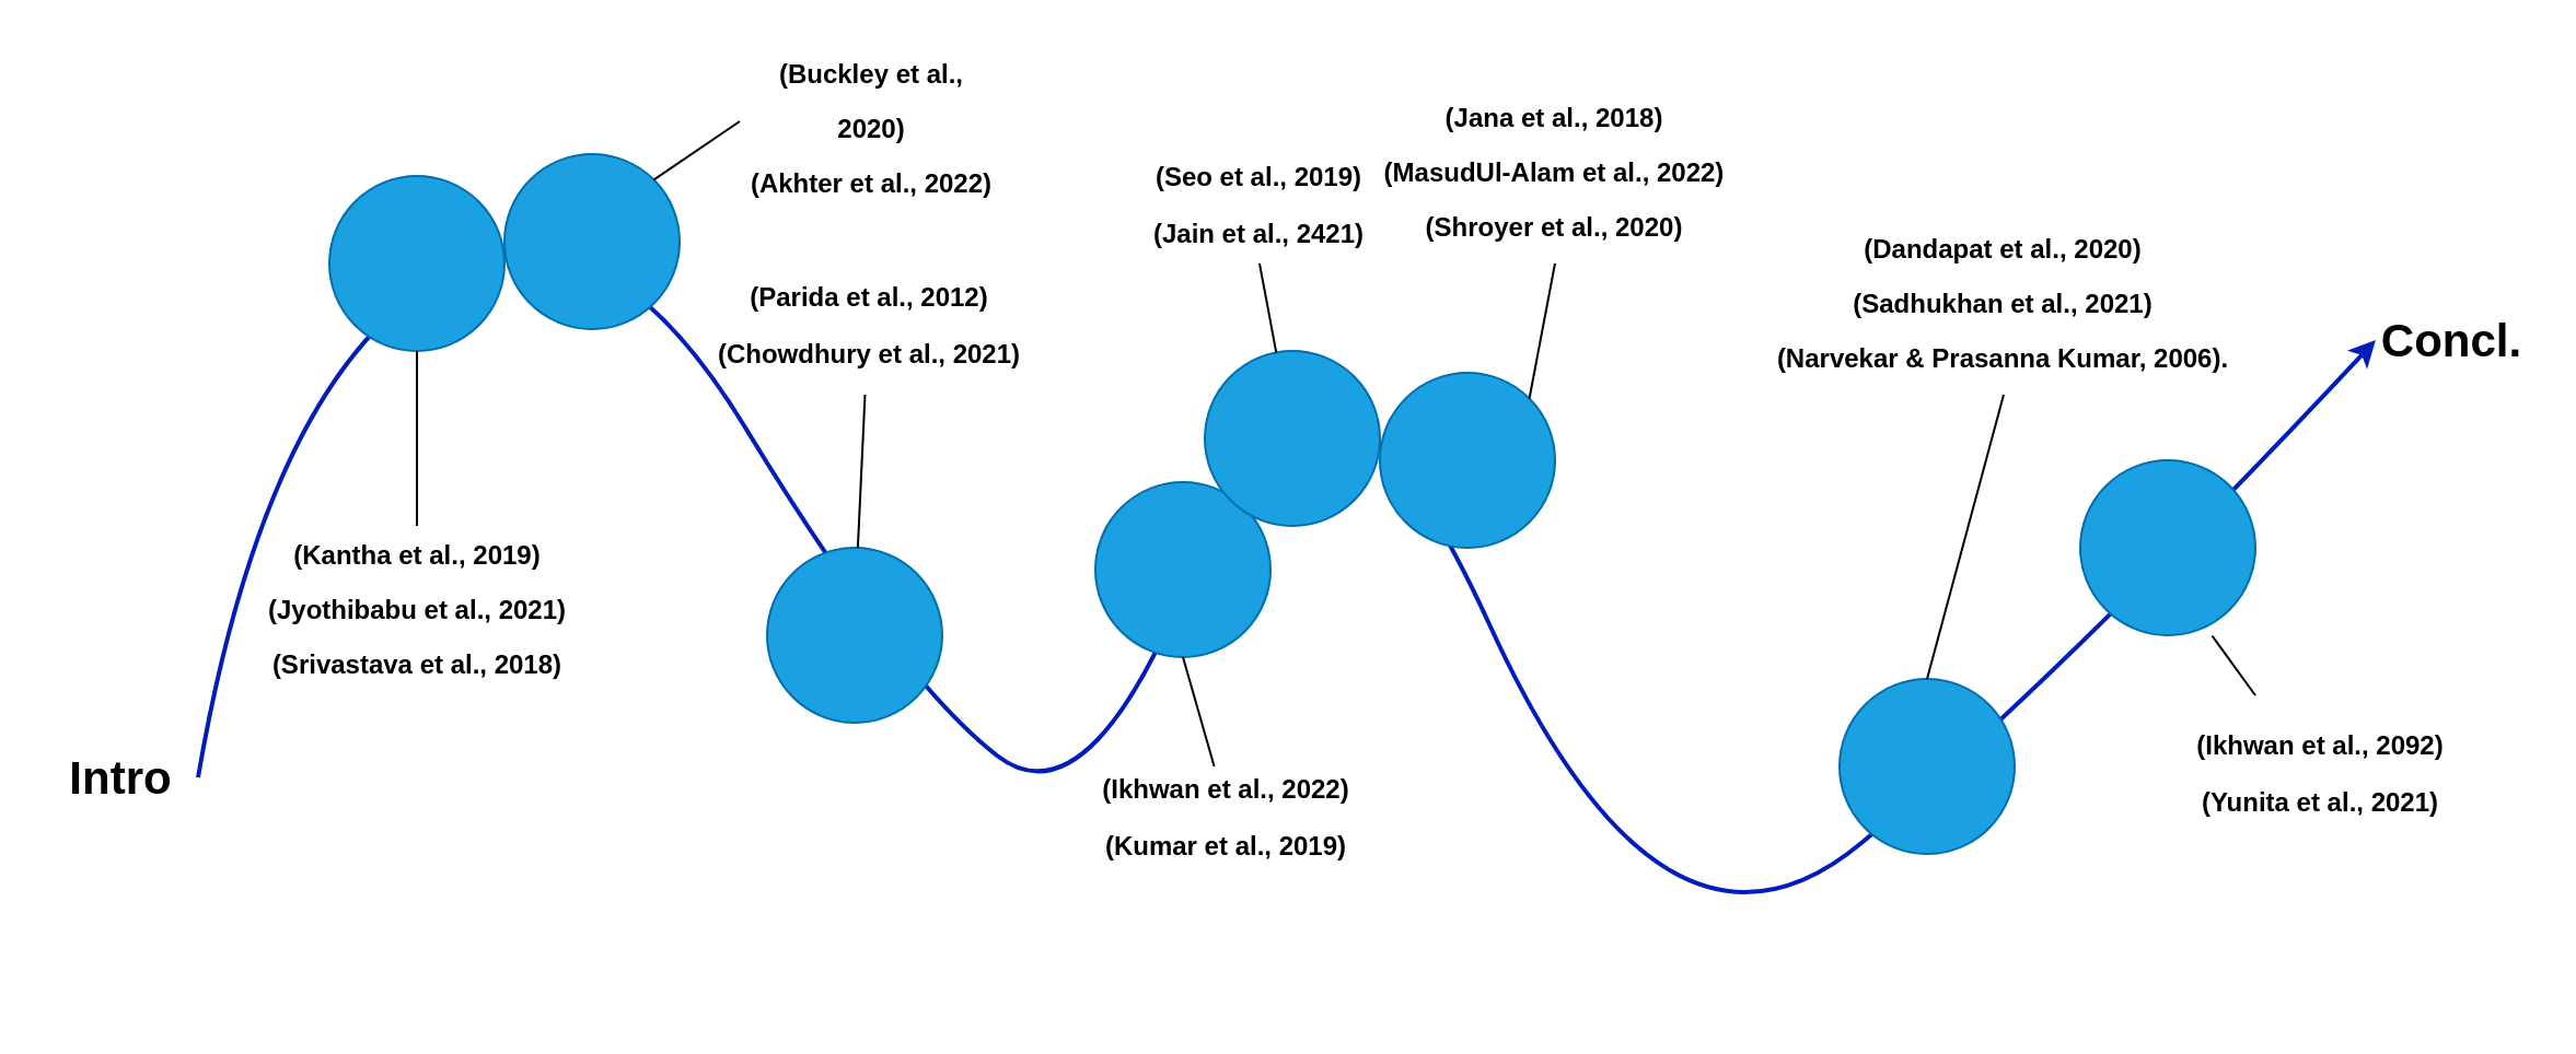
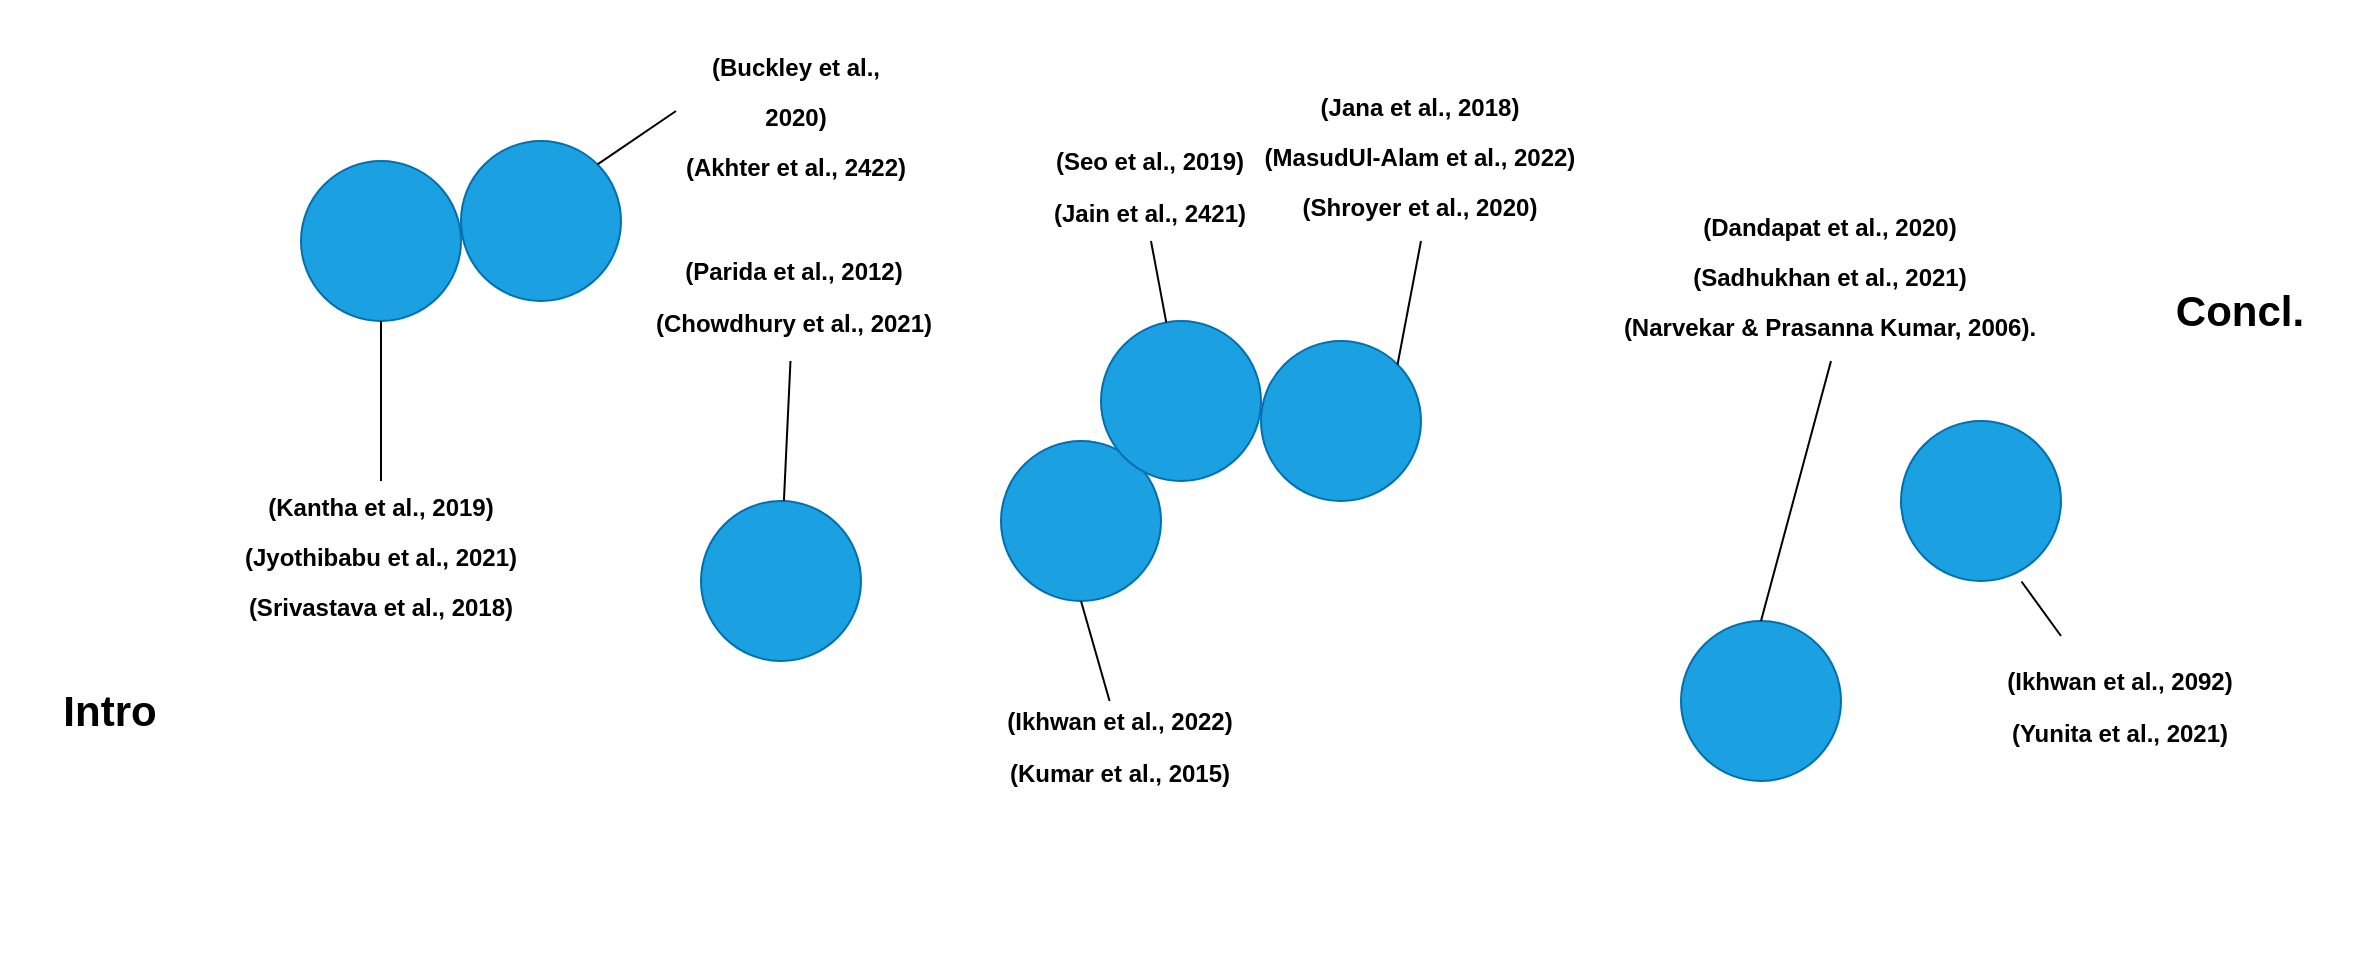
  <mxCell id="0" />
  <mxCell id="1" parent="0" />
  <mxCell id="2" value="&lt;font style=&quot;font-size: 21px;&quot;&gt;Intro&lt;/font&gt;" style="text;html=1;align=center;verticalAlign=middle;whiteSpace=wrap;rounded=0;fontSize=21;fontStyle=1;" parent="1" vertex="1"><mxGeometry x="20" y="335" width="70" height="40" as="geometry" /></mxCell>
  <mxCell id="3" value="Concl." style="text;html=1;align=center;verticalAlign=middle;whiteSpace=wrap;rounded=0;fontSize=21;fontStyle=1;" parent="1" vertex="1"><mxGeometry x="1085" y="130" width="70" height="50" as="geometry" /></mxCell>
- <mxCell id="4" value="" style="curved=1;endArrow=classic;html=1;rounded=0;fontSize=21;exitX=1;exitY=0.5;exitDx=0;exitDy=0;entryX=0;entryY=0.5;entryDx=0;entryDy=0;strokeWidth=2;fillColor=#0050ef;strokeColor=#001DBC;" parent="1" source="2" target="3" edge="1"><mxGeometry width="50" height="50" relative="1" as="geometry"><mxPoint x="370" y="450" as="sourcePoint" /><mxPoint x="520" y="400" as="targetPoint" /><Array as="points"><mxPoint x="120" y="180" /><mxPoint x="270" y="80" /><mxPoint x="410" y="310" /><mxPoint x="500" y="380" /><mxPoint x="600" y="110" /><mxPoint x="760" y="460" /><mxPoint x="940" y="310" /></Array></mxGeometry></mxCell>
  <mxCell id="5" value="" style="ellipse;whiteSpace=wrap;html=1;aspect=fixed;fontSize=21;fillColor=#1ba1e2;fontColor=#ffffff;strokeColor=#006EAF;" parent="1" vertex="1"><mxGeometry x="150" y="80" width="80" height="80" as="geometry" /></mxCell>
  <mxCell id="6" value="" style="ellipse;whiteSpace=wrap;html=1;aspect=fixed;fontSize=21;fillColor=#1ba1e2;fontColor=#ffffff;strokeColor=#006EAF;" parent="1" vertex="1"><mxGeometry x="230" y="70" width="80" height="80" as="geometry" /></mxCell>
  <mxCell id="7" value="" style="ellipse;whiteSpace=wrap;html=1;aspect=fixed;fontSize=21;fillColor=#1ba1e2;fontColor=#ffffff;strokeColor=#006EAF;" parent="1" vertex="1"><mxGeometry x="350" y="250" width="80" height="80" as="geometry" /></mxCell>
  <mxCell id="8" value="" style="ellipse;whiteSpace=wrap;html=1;aspect=fixed;fontSize=21;fillColor=#1ba1e2;fontColor=#ffffff;strokeColor=#006EAF;" parent="1" vertex="1"><mxGeometry x="500" y="220" width="80" height="80" as="geometry" /></mxCell>
  <mxCell id="9" value="" style="ellipse;whiteSpace=wrap;html=1;aspect=fixed;fontSize=21;fillColor=#1ba1e2;fontColor=#ffffff;strokeColor=#006EAF;" parent="1" vertex="1"><mxGeometry x="550" y="160" width="80" height="80" as="geometry" /></mxCell>
  <mxCell id="10" value="" style="ellipse;whiteSpace=wrap;html=1;aspect=fixed;fontSize=21;fillColor=#1ba1e2;fontColor=#ffffff;strokeColor=#006EAF;" parent="1" vertex="1"><mxGeometry x="630" y="170" width="80" height="80" as="geometry" /></mxCell>
  <mxCell id="11" value="" style="ellipse;whiteSpace=wrap;html=1;aspect=fixed;fontSize=21;fillColor=#1ba1e2;fontColor=#ffffff;strokeColor=#006EAF;" parent="1" vertex="1"><mxGeometry x="840" y="310" width="80" height="80" as="geometry" /></mxCell>
  <mxCell id="12" value="" style="ellipse;whiteSpace=wrap;html=1;aspect=fixed;fontSize=21;fillColor=#1ba1e2;fontColor=#ffffff;strokeColor=#006EAF;" parent="1" vertex="1"><mxGeometry x="950" y="210" width="80" height="80" as="geometry" /></mxCell>
  <mxCell id="13" value="&lt;div&gt;&lt;font style=&quot;font-size: 12px;&quot;&gt;(Kantha et al., 2019)&lt;/font&gt;&lt;/div&gt;&lt;div&gt;&lt;font style=&quot;font-size: 12px;&quot;&gt;(Jyothibabu et al., 2021)&lt;br&gt;&lt;/font&gt;&lt;/div&gt;&lt;div&gt;&lt;font style=&quot;font-size: 12px;&quot;&gt;(Srivastava et al., 2018)&lt;br&gt;&lt;/font&gt;&lt;/div&gt;" style="text;html=1;strokeColor=none;fillColor=none;align=center;verticalAlign=middle;whiteSpace=wrap;rounded=0;fontSize=21;fontStyle=1" parent="1" vertex="1"><mxGeometry x="112.5" y="240" width="155" height="70" as="geometry" /></mxCell>
  <mxCell id="14" value="" style="endArrow=none;html=1;rounded=0;fontSize=12;" parent="1" source="13" target="5" edge="1"><mxGeometry width="50" height="50" relative="1" as="geometry"><mxPoint x="350" y="230" as="sourcePoint" /><mxPoint x="620" y="220" as="targetPoint" /></mxGeometry></mxCell>
- <mxCell id="15" value="&lt;div&gt;&lt;font style=&quot;font-size: 12px;&quot;&gt;(Buckley et al., 2020)&lt;/font&gt;&lt;/div&gt;&lt;div&gt;&lt;font style=&quot;font-size: 12px;&quot;&gt;(Akhter et al., 2022)&lt;br&gt;&lt;/font&gt;&lt;/div&gt;" style="text;html=1;strokeColor=none;fillColor=none;align=center;verticalAlign=middle;whiteSpace=wrap;rounded=0;fontSize=21;fontStyle=1" parent="1" vertex="1"><mxGeometry x="337.5" y="20" width="120" height="70" as="geometry" /></mxCell>
+ <mxCell id="15" value="&lt;div&gt;&lt;font style=&quot;font-size: 12px;&quot;&gt;(Buckley et al., 2020)&lt;/font&gt;&lt;/div&gt;&lt;div&gt;&lt;font style=&quot;font-size: 12px;&quot;&gt;(Akhter et al., 2422)&lt;br&gt;&lt;/font&gt;&lt;/div&gt;" style="text;html=1;strokeColor=none;fillColor=none;align=center;verticalAlign=middle;whiteSpace=wrap;rounded=0;fontSize=21;fontStyle=1" parent="1" vertex="1"><mxGeometry x="337.5" y="20" width="120" height="70" as="geometry" /></mxCell>
  <mxCell id="16" value="" style="endArrow=none;html=1;rounded=0;fontSize=12;exitX=1;exitY=0;exitDx=0;exitDy=0;entryX=0;entryY=0.5;entryDx=0;entryDy=0;" parent="1" source="6" target="15" edge="1"><mxGeometry width="50" height="50" relative="1" as="geometry"><mxPoint x="530" y="270" as="sourcePoint" /><mxPoint x="580" y="220" as="targetPoint" /></mxGeometry></mxCell>
  <mxCell id="17" value="&lt;div&gt;&lt;font style=&quot;font-size: 12px;&quot;&gt;(Parida et al.,&lt;/font&gt;&lt;font style=&quot;font-size: 12px;&quot;&gt; 2012)&lt;br&gt;&lt;/font&gt;&lt;/div&gt;&lt;div&gt;&lt;font style=&quot;font-size: 12px;&quot;&gt;(Chowdhury et al., 2021)&lt;br&gt;&lt;/font&gt;&lt;/div&gt;" style="text;html=1;strokeColor=none;fillColor=none;align=center;verticalAlign=middle;whiteSpace=wrap;rounded=0;fontSize=21;fontStyle=1" parent="1" vertex="1"><mxGeometry x="322.5" y="110" width="147.5" height="70" as="geometry" /></mxCell>
  <mxCell id="18" value="" style="endArrow=none;html=1;rounded=0;fontSize=12;" parent="1" source="7" target="17" edge="1"><mxGeometry width="50" height="50" relative="1" as="geometry"><mxPoint x="308.284" y="91.716" as="sourcePoint" /><mxPoint x="350" y="70" as="targetPoint" /></mxGeometry></mxCell>
- <mxCell id="19" value="&lt;div&gt;&lt;font style=&quot;font-size: 12px;&quot;&gt;(Ikhwan et al., 2022&lt;/font&gt;&lt;font style=&quot;font-size: 12px;&quot;&gt;)&lt;/font&gt;&lt;/div&gt;&lt;div&gt;&lt;font style=&quot;font-size: 12px;&quot;&gt;(Kumar et al., 2019)&lt;/font&gt;&lt;/div&gt;" style="text;html=1;strokeColor=none;fillColor=none;align=center;verticalAlign=middle;whiteSpace=wrap;rounded=0;fontSize=21;fontStyle=1" parent="1" vertex="1"><mxGeometry x="500" y="350" width="120" height="40" as="geometry" /></mxCell>
+ <mxCell id="19" value="&lt;div&gt;&lt;font style=&quot;font-size: 12px;&quot;&gt;(Ikhwan et al., 2022&lt;/font&gt;&lt;font style=&quot;font-size: 12px;&quot;&gt;)&lt;/font&gt;&lt;/div&gt;&lt;div&gt;&lt;font style=&quot;font-size: 12px;&quot;&gt;(Kumar et al., 2015)&lt;/font&gt;&lt;/div&gt;" style="text;html=1;strokeColor=none;fillColor=none;align=center;verticalAlign=middle;whiteSpace=wrap;rounded=0;fontSize=21;fontStyle=1" parent="1" vertex="1"><mxGeometry x="500" y="350" width="120" height="40" as="geometry" /></mxCell>
  <mxCell id="20" value="" style="endArrow=none;html=1;rounded=0;fontSize=12;entryX=0.5;entryY=1;entryDx=0;entryDy=0;" parent="1" source="19" target="8" edge="1"><mxGeometry width="50" height="50" relative="1" as="geometry"><mxPoint x="400" y="260" as="sourcePoint" /><mxPoint x="400" y="210" as="targetPoint" /></mxGeometry></mxCell>
  <mxCell id="21" value="&lt;div&gt;&lt;font style=&quot;font-size: 12px;&quot;&gt;(Seo et al., 2019)&lt;/font&gt;&lt;/div&gt;&lt;div&gt;&lt;font style=&quot;font-size: 12px;&quot;&gt;(Jain et al., 2421)&lt;br&gt;&lt;/font&gt;&lt;/div&gt;" style="text;html=1;strokeColor=none;fillColor=none;align=center;verticalAlign=middle;whiteSpace=wrap;rounded=0;fontSize=21;fontStyle=1" parent="1" vertex="1"><mxGeometry x="510" y="60" width="130" height="60" as="geometry" /></mxCell>
  <mxCell id="22" value="" style="endArrow=none;html=1;rounded=0;fontSize=12;entryX=0.5;entryY=1;entryDx=0;entryDy=0;" parent="1" source="9" target="21" edge="1"><mxGeometry width="50" height="50" relative="1" as="geometry"><mxPoint x="450" y="270" as="sourcePoint" /><mxPoint x="500" y="220" as="targetPoint" /></mxGeometry></mxCell>
  <mxCell id="23" value="&lt;div&gt;&lt;font style=&quot;font-size: 12px;&quot;&gt;(Jana et al., 2018)&lt;/font&gt;&lt;/div&gt;&lt;div&gt;&lt;font style=&quot;font-size: 12px;&quot;&gt;(MasudUl-Alam et al., 2022)&lt;br&gt;&lt;/font&gt;&lt;/div&gt;&lt;div&gt;&lt;font style=&quot;font-size: 12px;&quot;&gt;(Shroyer et al., 2020)&lt;br&gt;&lt;/font&gt;&lt;/div&gt;" style="text;html=1;strokeColor=none;fillColor=none;align=center;verticalAlign=middle;whiteSpace=wrap;rounded=0;fontSize=21;fontStyle=1" parent="1" vertex="1"><mxGeometry x="630" y="30" width="160" height="90" as="geometry" /></mxCell>
  <mxCell id="24" value="" style="endArrow=none;html=1;rounded=0;fontSize=12;entryX=0.5;entryY=1;entryDx=0;entryDy=0;exitX=1;exitY=0;exitDx=0;exitDy=0;" parent="1" source="10" target="23" edge="1"><mxGeometry width="50" height="50" relative="1" as="geometry"><mxPoint x="600" y="170" as="sourcePoint" /><mxPoint x="600" y="130" as="targetPoint" /></mxGeometry></mxCell>
  <mxCell id="25" value="&lt;div&gt;&lt;font style=&quot;font-size: 12px;&quot;&gt;(Dandapat et al., 2020)&lt;/font&gt;&lt;/div&gt;&lt;div&gt;&lt;font style=&quot;font-size: 12px;&quot;&gt;(Sadhukhan et al., 2021)&lt;br&gt;&lt;/font&gt;&lt;/div&gt;&lt;div&gt;&lt;font style=&quot;font-size: 12px;&quot;&gt;(Narvekar &amp;amp; Prasanna Kumar, 2006).&lt;br&gt;&lt;/font&gt;&lt;/div&gt;" style="text;html=1;strokeColor=none;fillColor=none;align=center;verticalAlign=middle;whiteSpace=wrap;rounded=0;fontSize=21;fontStyle=1" parent="1" vertex="1"><mxGeometry x="810" y="90" width="210" height="90" as="geometry" /></mxCell>
  <mxCell id="26" value="" style="endArrow=none;html=1;rounded=0;fontSize=12;exitX=0.5;exitY=0;exitDx=0;exitDy=0;entryX=0.5;entryY=1;entryDx=0;entryDy=0;" parent="1" source="11" target="25" edge="1"><mxGeometry width="50" height="50" relative="1" as="geometry"><mxPoint x="450" y="270" as="sourcePoint" /><mxPoint x="500" y="220" as="targetPoint" /></mxGeometry></mxCell>
  <mxCell id="27" value="&lt;div&gt;&lt;font style=&quot;font-size: 12px;&quot;&gt;(Ikhwan et al., 2092&lt;/font&gt;&lt;font style=&quot;font-size: 12px;&quot;&gt;)&lt;/font&gt;&lt;/div&gt;&lt;div&gt;&lt;font style=&quot;font-size: 12px;&quot;&gt;(Yunita et al., 2021)&lt;/font&gt;&lt;/div&gt;" style="text;html=1;strokeColor=none;fillColor=none;align=center;verticalAlign=middle;whiteSpace=wrap;rounded=0;fontSize=21;fontStyle=1" parent="1" vertex="1"><mxGeometry x="1000" y="317.5" width="120" height="65" as="geometry" /></mxCell>
  <mxCell id="28" value="" style="endArrow=none;html=1;rounded=0;fontSize=12;exitX=0.753;exitY=1.003;exitDx=0;exitDy=0;entryX=0.25;entryY=0;entryDx=0;entryDy=0;exitPerimeter=0;" parent="1" source="12" target="27" edge="1"><mxGeometry width="50" height="50" relative="1" as="geometry"><mxPoint x="780" y="360" as="sourcePoint" /><mxPoint x="810" as="targetPoint" y="290" /></mxGeometry></mxCell>
